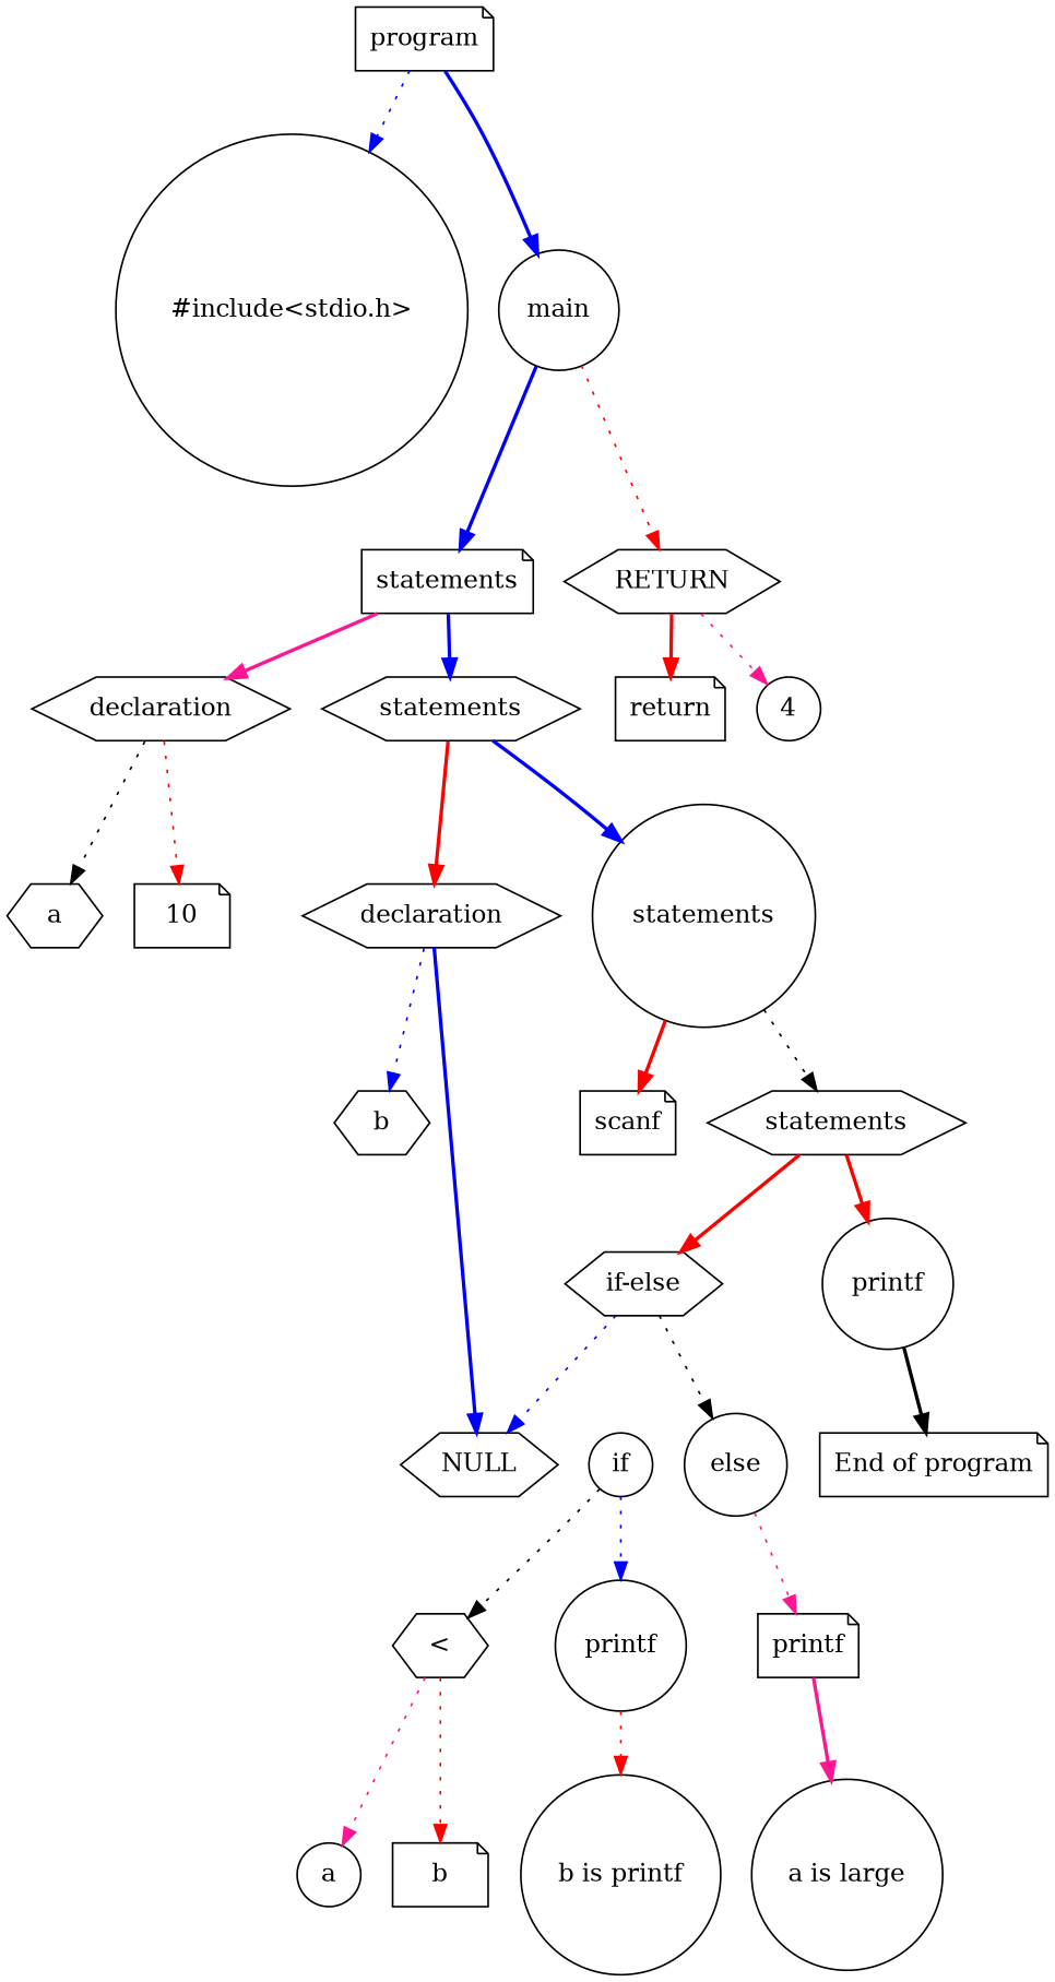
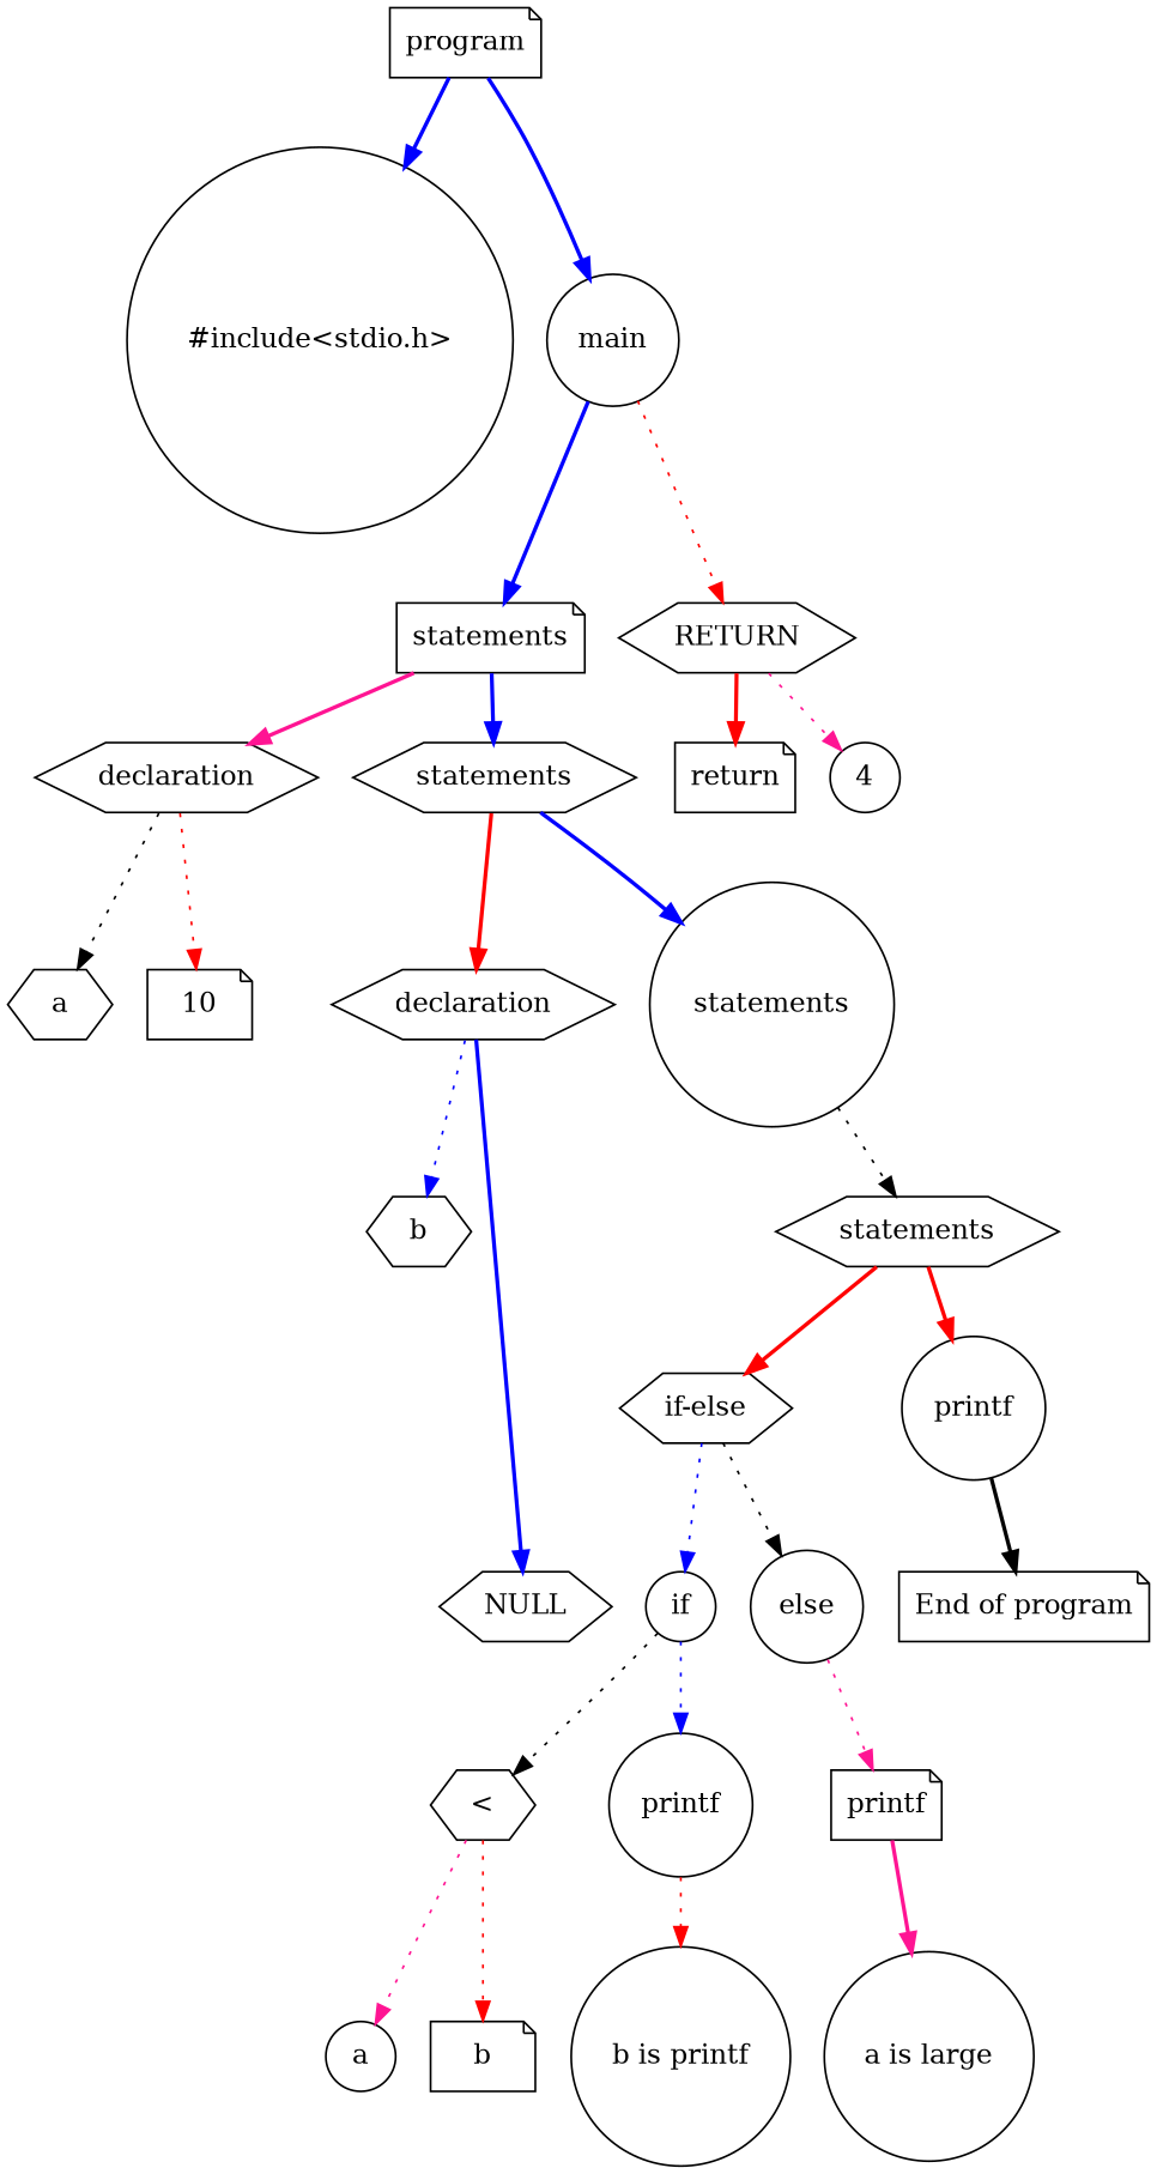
  digraph {
    node [shape=circle]
    edge [color=blue style=bold]
    n1 [label=program shape=note]
    n2 [label="#include<stdio.h>"]
    n3 [label=main]
    n4 [label=statements shape=note]
    n5 [label=RETURN shape=hexagon]
    n6 [label=declaration shape=hexagon]
    n7 [label=statements shape=hexagon]
    n8 [label=return shape=note]
    n9 [label=4]
    n10 [label=a shape=hexagon]
    n11 [label=10 shape=note]
    n12 [label=declaration shape=hexagon]
    n13 [label=statements]
    n14 [label=b shape=hexagon]
    n15 [label=NULL shape=hexagon]
-   n16 [label=scanf shape=note]
    n17 [label=statements shape=hexagon]
    n18 [label="if-else" shape=hexagon]
    n19 [label=printf]
    n20 [label=if]
    n21 [label=else]
    n22 [label="End of program" shape=note]
    n23 [label="<" shape=hexagon]
    n24 [label=printf]
    n25 [label=printf shape=note]
    n26 [label=a]
    n27 [label=b shape=note]
    n28 [label="b is printf"]
    n29 [label="a is large"]
-   n1 -> n2 [style=dotted]
+   n1 -> n2
    n1 -> n3
    n3 -> n4
    n3 -> n5 [color=red style=dotted]
    n4 -> n6 [color=deeppink]
    n4 -> n7
    n5 -> n8 [color=red]
    n5 -> n9 [color=deeppink style=dotted]
    n6 -> n10 [color=black style=dotted]
    n6 -> n11 [color=red style=dotted]
    n7 -> n12 [color=red]
    n7 -> n13
    n12 -> n14 [style=dotted]
    n12 -> n15
-   n13 -> n16 [color=red]
    n13 -> n17 [color=black style=dotted]
    n17 -> n18 [color=red]
    n17 -> n19 [color=red]
-   n18 -> n15 [style=dotted]
+   n18 -> n20 [style=dotted]
    n18 -> n21 [color=black style=dotted]
    n19 -> n22 [color=black]
    n20 -> n23 [color=black style=dotted]
    n20 -> n24 [style=dotted]
    n21 -> n25 [color=deeppink style=dotted]
    n23 -> n26 [color=deeppink style=dotted]
    n23 -> n27 [color=red style=dotted]
    n24 -> n28 [color=red style=dotted]
    n25 -> n29 [color=deeppink]
  }
